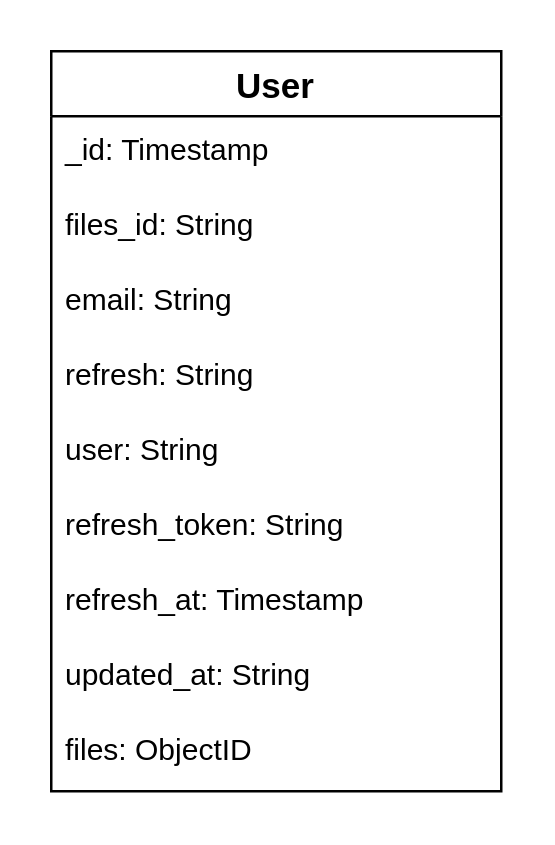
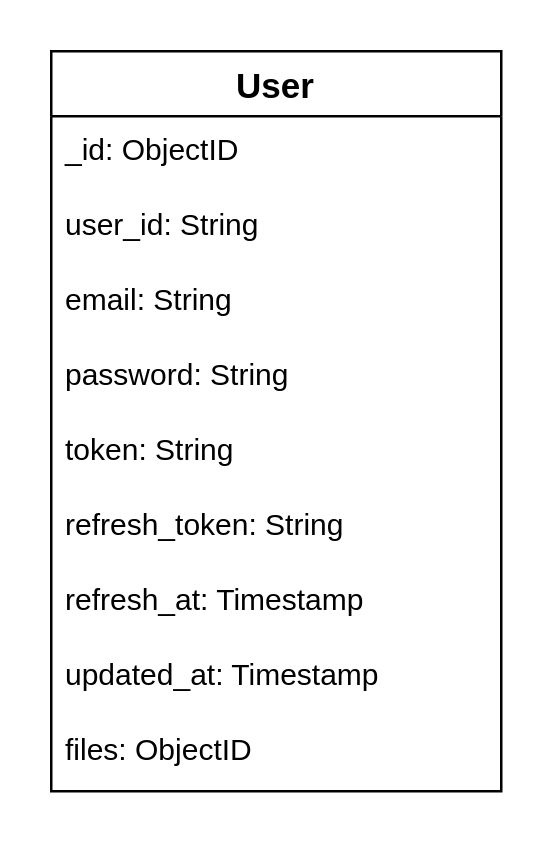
  <mxCell id="0" />
  <mxCell id="1" parent="0" />
  <mxCell id="2" value="User" style="swimlane;fontStyle=1;childLayout=stackLayout;horizontal=1;startSize=26;horizontalStack=0;resizeParent=1;resizeParentMax=0;resizeLast=0;collapsible=1;marginBottom=0;align=center;fontSize=14;" vertex="1" parent="1"><mxGeometry x="20" y="20" width="180" height="296" as="geometry" /></mxCell>
- <mxCell id="3" value="_id: Timestamp" style="text;strokeColor=none;fillColor=none;spacingLeft=4;spacingRight=4;overflow=hidden;rotatable=0;points=[[0,0.5],[1,0.5]];portConstraint=eastwest;fontSize=12;" vertex="1" parent="2"><mxGeometry y="26" width="180" height="30" as="geometry" /></mxCell>
- <mxCell id="4" value="files_id: String" style="text;strokeColor=none;fillColor=none;spacingLeft=4;spacingRight=4;overflow=hidden;rotatable=0;points=[[0,0.5],[1,0.5]];portConstraint=eastwest;fontSize=12;" vertex="1" parent="2"><mxGeometry y="56" width="180" height="30" as="geometry" /></mxCell>
+ <mxCell id="3" value="_id: ObjectID" style="text;strokeColor=none;fillColor=none;spacingLeft=4;spacingRight=4;overflow=hidden;rotatable=0;points=[[0,0.5],[1,0.5]];portConstraint=eastwest;fontSize=12;" vertex="1" parent="2"><mxGeometry y="26" width="180" height="30" as="geometry" /></mxCell>
+ <mxCell id="4" value="user_id: String" style="text;strokeColor=none;fillColor=none;spacingLeft=4;spacingRight=4;overflow=hidden;rotatable=0;points=[[0,0.5],[1,0.5]];portConstraint=eastwest;fontSize=12;" vertex="1" parent="2"><mxGeometry y="56" width="180" height="30" as="geometry" /></mxCell>
  <mxCell id="5" value="email: String" style="text;strokeColor=none;fillColor=none;spacingLeft=4;spacingRight=4;overflow=hidden;rotatable=0;points=[[0,0.5],[1,0.5]];portConstraint=eastwest;fontSize=12;" vertex="1" parent="2"><mxGeometry y="86" width="180" height="30" as="geometry" /></mxCell>
- <mxCell id="6" value="refresh: String" style="text;strokeColor=none;fillColor=none;spacingLeft=4;spacingRight=4;overflow=hidden;rotatable=0;points=[[0,0.5],[1,0.5]];portConstraint=eastwest;fontSize=12;" vertex="1" parent="2"><mxGeometry y="116" width="180" height="30" as="geometry" /></mxCell>
- <mxCell id="7" value="user: String" style="text;strokeColor=none;fillColor=none;spacingLeft=4;spacingRight=4;overflow=hidden;rotatable=0;points=[[0,0.5],[1,0.5]];portConstraint=eastwest;fontSize=12;" vertex="1" parent="2"><mxGeometry y="146" width="180" height="30" as="geometry" /></mxCell>
+ <mxCell id="6" value="password: String" style="text;strokeColor=none;fillColor=none;spacingLeft=4;spacingRight=4;overflow=hidden;rotatable=0;points=[[0,0.5],[1,0.5]];portConstraint=eastwest;fontSize=12;" vertex="1" parent="2"><mxGeometry y="116" width="180" height="30" as="geometry" /></mxCell>
+ <mxCell id="7" value="token: String" style="text;strokeColor=none;fillColor=none;spacingLeft=4;spacingRight=4;overflow=hidden;rotatable=0;points=[[0,0.5],[1,0.5]];portConstraint=eastwest;fontSize=12;" vertex="1" parent="2"><mxGeometry y="146" width="180" height="30" as="geometry" /></mxCell>
  <mxCell id="8" value="refresh_token: String" style="text;strokeColor=none;fillColor=none;spacingLeft=4;spacingRight=4;overflow=hidden;rotatable=0;points=[[0,0.5],[1,0.5]];portConstraint=eastwest;fontSize=12;" vertex="1" parent="2"><mxGeometry y="176" width="180" height="30" as="geometry" /></mxCell>
  <mxCell id="9" value="refresh_at: Timestamp" style="text;strokeColor=none;fillColor=none;spacingLeft=4;spacingRight=4;overflow=hidden;rotatable=0;points=[[0,0.5],[1,0.5]];portConstraint=eastwest;fontSize=12;" vertex="1" parent="2"><mxGeometry y="206" width="180" height="30" as="geometry" /></mxCell>
- <mxCell id="10" value="updated_at: String" style="text;strokeColor=none;fillColor=none;spacingLeft=4;spacingRight=4;overflow=hidden;rotatable=0;points=[[0,0.5],[1,0.5]];portConstraint=eastwest;fontSize=12;" vertex="1" parent="2"><mxGeometry y="236" width="180" height="30" as="geometry" /></mxCell>
+ <mxCell id="10" value="updated_at: Timestamp" style="text;strokeColor=none;fillColor=none;spacingLeft=4;spacingRight=4;overflow=hidden;rotatable=0;points=[[0,0.5],[1,0.5]];portConstraint=eastwest;fontSize=12;" vertex="1" parent="2"><mxGeometry y="236" width="180" height="30" as="geometry" /></mxCell>
  <mxCell id="11" value="files: ObjectID" style="text;strokeColor=none;fillColor=none;spacingLeft=4;spacingRight=4;overflow=hidden;rotatable=0;points=[[0,0.5],[1,0.5]];portConstraint=eastwest;fontSize=12;" vertex="1" parent="2"><mxGeometry y="266" width="180" height="30" as="geometry" /></mxCell>
